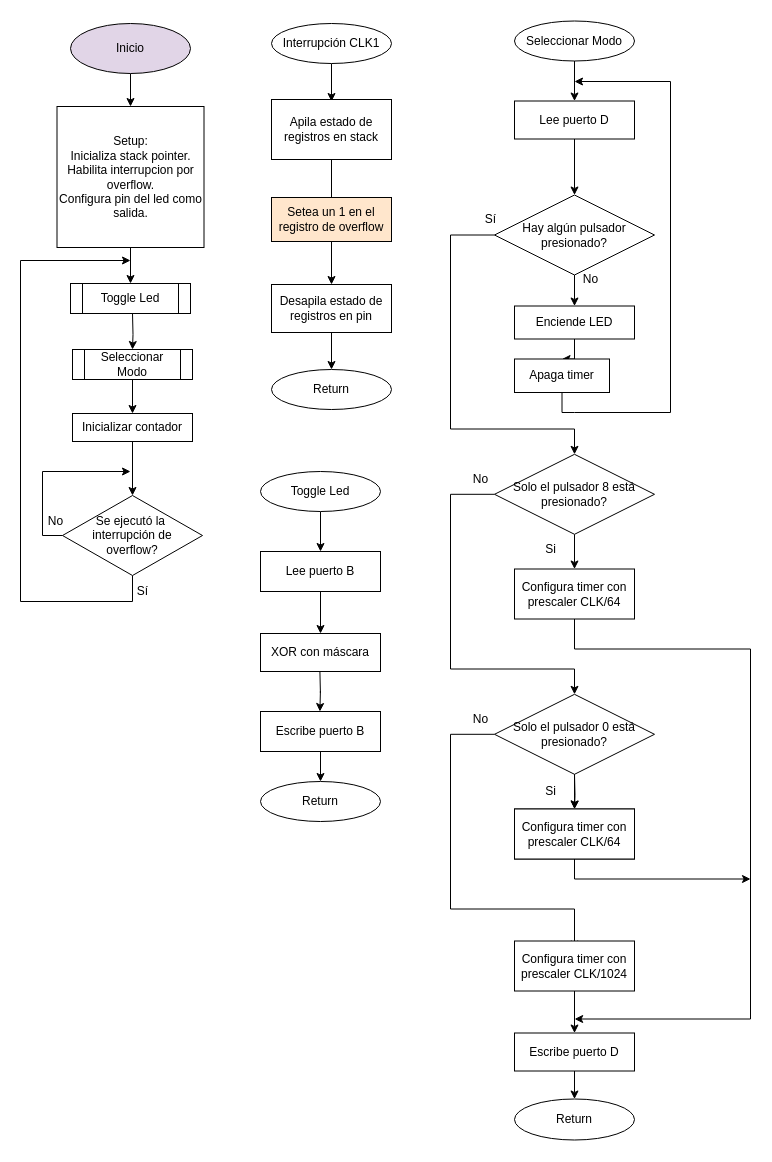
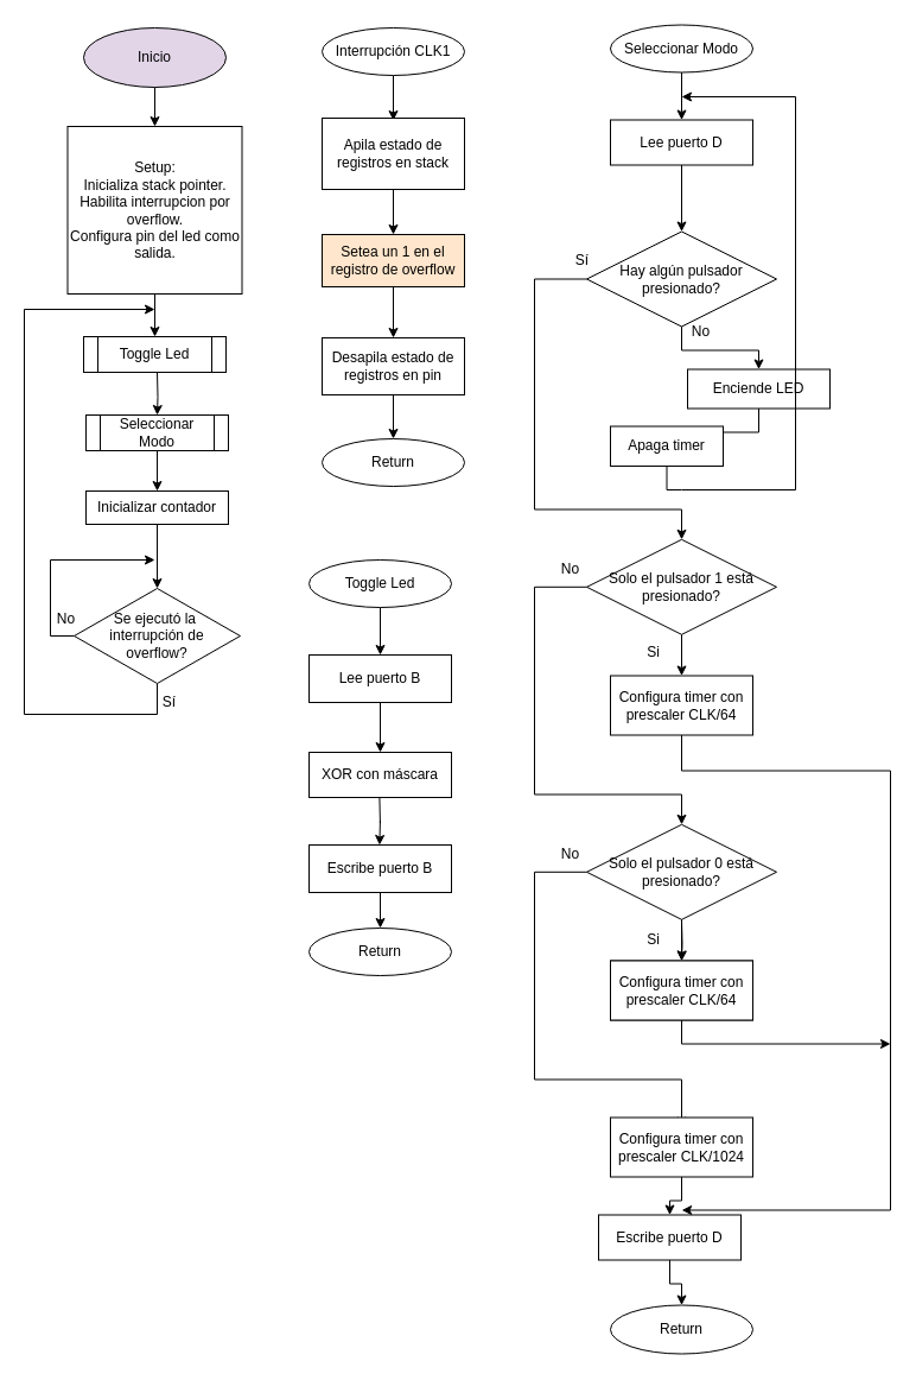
  <mxCell id="0" />
  <mxCell id="1" parent="0" />
  <mxCell id="2" value="" style="edgeStyle=orthogonalEdgeStyle;rounded=0;orthogonalLoop=1;jettySize=auto;html=1;entryX=0.5;entryY=0;entryDx=0;entryDy=0;" parent="1" source="3" target="4" edge="1"><mxGeometry relative="1" as="geometry"><mxPoint x="130" y="163" as="targetPoint" /></mxGeometry></mxCell>
  <mxCell id="3" value="Inicio" style="ellipse;whiteSpace=wrap;html=1;fillColor=#e1d5e7;" parent="1" vertex="1"><mxGeometry x="70" y="23" width="120" height="50" as="geometry" /></mxCell>
  <mxCell id="4" value="Setup:&lt;br&gt;Inicializa stack pointer.&lt;br&gt;Habilita interrupcion por overflow.&lt;br&gt;Configura pin del led como salida." style="whiteSpace=wrap;html=1;" parent="1" vertex="1"><mxGeometry x="56.5" y="106" width="147" height="141" as="geometry" /></mxCell>
  <mxCell id="5" value="" style="edgeStyle=orthogonalEdgeStyle;rounded=0;orthogonalLoop=1;jettySize=auto;html=1;" parent="1" edge="1"><mxGeometry relative="1" as="geometry"><mxPoint x="132" y="353" as="sourcePoint" /><mxPoint x="132" y="413" as="targetPoint" /></mxGeometry></mxCell>
  <mxCell id="6" value="" style="edgeStyle=orthogonalEdgeStyle;rounded=0;orthogonalLoop=1;jettySize=auto;html=1;" parent="1" source="7" target="9" edge="1"><mxGeometry relative="1" as="geometry" /></mxCell>
  <mxCell id="7" value="Toggle Led" style="ellipse;whiteSpace=wrap;html=1;" parent="1" vertex="1"><mxGeometry x="260" y="471" width="120" height="40" as="geometry" /></mxCell>
  <mxCell id="8" value="" style="edgeStyle=orthogonalEdgeStyle;rounded=0;orthogonalLoop=1;jettySize=auto;html=1;" parent="1" source="9" target="34" edge="1"><mxGeometry relative="1" as="geometry" /></mxCell>
  <mxCell id="9" value="Lee puerto B" style="whiteSpace=wrap;html=1;" parent="1" vertex="1"><mxGeometry x="260" y="551" width="120" height="40" as="geometry" /></mxCell>
  <mxCell id="10" value="" style="edgeStyle=orthogonalEdgeStyle;rounded=0;orthogonalLoop=1;jettySize=auto;html=1;" parent="1" edge="1"><mxGeometry relative="1" as="geometry"><mxPoint x="319.41" y="671" as="sourcePoint" /><mxPoint x="319.41" y="711" as="targetPoint" /></mxGeometry></mxCell>
  <mxCell id="11" value="" style="edgeStyle=orthogonalEdgeStyle;rounded=0;orthogonalLoop=1;jettySize=auto;html=1;" parent="1" source="12" target="13" edge="1"><mxGeometry relative="1" as="geometry" /></mxCell>
  <mxCell id="12" value="Escribe puerto B" style="whiteSpace=wrap;html=1;" parent="1" vertex="1"><mxGeometry x="260" y="711" width="120" height="40" as="geometry" /></mxCell>
  <mxCell id="13" value="Return" style="ellipse;whiteSpace=wrap;html=1;" parent="1" vertex="1"><mxGeometry x="260" y="781" width="120" height="40" as="geometry" /></mxCell>
  <mxCell id="14" value="" style="edgeStyle=orthogonalEdgeStyle;rounded=0;orthogonalLoop=1;jettySize=auto;html=1;" parent="1" source="4" target="15" edge="1"><mxGeometry relative="1" as="geometry"><mxPoint x="130" y="251" as="sourcePoint" /></mxGeometry></mxCell>
  <mxCell id="15" value="Toggle Led" style="shape=process;whiteSpace=wrap;html=1;backgroundOutline=1;" parent="1" vertex="1"><mxGeometry x="70" y="283" width="120" height="30" as="geometry" /></mxCell>
  <mxCell id="16" value="" style="edgeStyle=orthogonalEdgeStyle;rounded=0;orthogonalLoop=1;jettySize=auto;html=1;" parent="1" target="17" edge="1"><mxGeometry relative="1" as="geometry"><mxPoint x="132" y="313" as="sourcePoint" /></mxGeometry></mxCell>
  <mxCell id="17" value="Seleccionar Modo" style="shape=process;whiteSpace=wrap;html=1;backgroundOutline=1;" parent="1" vertex="1"><mxGeometry x="72" y="349" width="120" height="30" as="geometry" /></mxCell>
  <mxCell id="18" value="" style="edgeStyle=orthogonalEdgeStyle;rounded=0;orthogonalLoop=1;jettySize=auto;html=1;" parent="1" source="19" target="22" edge="1"><mxGeometry relative="1" as="geometry" /></mxCell>
  <mxCell id="19" value="Inicializar contador" style="whiteSpace=wrap;html=1;" parent="1" vertex="1"><mxGeometry x="72" y="413" width="120" height="28" as="geometry" /></mxCell>
  <mxCell id="20" style="edgeStyle=orthogonalEdgeStyle;rounded=0;orthogonalLoop=1;jettySize=auto;html=1;exitX=0;exitY=0.5;exitDx=0;exitDy=0;" parent="1" source="22" edge="1"><mxGeometry relative="1" as="geometry"><mxPoint x="130" y="471" as="targetPoint" /><Array as="points"><mxPoint x="42" y="535" /><mxPoint x="42" y="471" /></Array></mxGeometry></mxCell>
  <mxCell id="21" style="edgeStyle=orthogonalEdgeStyle;rounded=0;orthogonalLoop=1;jettySize=auto;html=1;" parent="1" source="22" edge="1"><mxGeometry relative="1" as="geometry"><mxPoint x="130" y="260" as="targetPoint" /><Array as="points"><mxPoint x="132" y="601" /><mxPoint x="20" y="601" /><mxPoint x="20" y="260" /></Array></mxGeometry></mxCell>
  <mxCell id="22" value="Se ejecutó la&amp;nbsp;&lt;br&gt;interrupción de&lt;br&gt;overflow?" style="rhombus;whiteSpace=wrap;html=1;" parent="1" vertex="1"><mxGeometry x="62" y="495" width="140" height="80" as="geometry" /></mxCell>
  <mxCell id="23" value="No" style="text;html=1;align=center;verticalAlign=middle;resizable=0;points=[];autosize=1;" parent="1" vertex="1"><mxGeometry x="40" y="511" width="30" height="20" as="geometry" /></mxCell>
  <mxCell id="24" value="Sí" style="text;html=1;align=center;verticalAlign=middle;resizable=0;points=[];autosize=1;" parent="1" vertex="1"><mxGeometry x="127" y="581" width="30" height="20" as="geometry" /></mxCell>
  <mxCell id="25" style="edgeStyle=orthogonalEdgeStyle;rounded=0;orthogonalLoop=1;jettySize=auto;html=1;exitX=0.5;exitY=1;exitDx=0;exitDy=0;" parent="1" source="26" edge="1"><mxGeometry relative="1" as="geometry"><mxPoint x="331" y="101" as="targetPoint" /></mxGeometry></mxCell>
  <mxCell id="26" value="Interrupción CLK1" style="ellipse;whiteSpace=wrap;html=1;" parent="1" vertex="1"><mxGeometry x="271" y="23" width="120" height="40" as="geometry" /></mxCell>
- <mxCell id="27" value="" style="edgeStyle=orthogonalEdgeStyle;rounded=0;orthogonalLoop=1;jettySize=auto;html=1;endArrow=none;" parent="1" source="28" target="30" edge="1"><mxGeometry relative="1" as="geometry" /></mxCell>
+ <mxCell id="27" value="" style="edgeStyle=orthogonalEdgeStyle;rounded=0;orthogonalLoop=1;jettySize=auto;html=1;" parent="1" source="28" target="30" edge="1"><mxGeometry relative="1" as="geometry" /></mxCell>
  <mxCell id="28" value="Apila estado de registros en stack" style="rounded=0;whiteSpace=wrap;html=1;" parent="1" vertex="1"><mxGeometry x="271" y="99" width="120" height="60" as="geometry" /></mxCell>
  <mxCell id="29" value="" style="edgeStyle=orthogonalEdgeStyle;rounded=0;orthogonalLoop=1;jettySize=auto;html=1;" parent="1" source="30" target="32" edge="1"><mxGeometry relative="1" as="geometry" /></mxCell>
  <mxCell id="30" value="Setea un 1 en el registro de overflow" style="whiteSpace=wrap;html=1;rounded=0;fillColor=#ffe6cc;" parent="1" vertex="1"><mxGeometry x="271" y="197" width="120" height="44" as="geometry" /></mxCell>
  <mxCell id="31" value="" style="edgeStyle=orthogonalEdgeStyle;rounded=0;orthogonalLoop=1;jettySize=auto;html=1;" parent="1" source="32" target="33" edge="1"><mxGeometry relative="1" as="geometry" /></mxCell>
  <mxCell id="32" value="Desapila estado de registros en pin" style="whiteSpace=wrap;html=1;rounded=0;" parent="1" vertex="1"><mxGeometry x="271" y="284" width="120" height="48" as="geometry" /></mxCell>
  <mxCell id="33" value="Return" style="ellipse;whiteSpace=wrap;html=1;rounded=0;" parent="1" vertex="1"><mxGeometry x="271" y="369" width="120" height="40" as="geometry" /></mxCell>
  <mxCell id="34" value="XOR con máscara" style="whiteSpace=wrap;html=1;" parent="1" vertex="1"><mxGeometry x="260" y="633" width="120" height="38" as="geometry" /></mxCell>
  <mxCell id="35" value="" style="edgeStyle=orthogonalEdgeStyle;rounded=0;orthogonalLoop=1;jettySize=auto;html=1;" parent="1" source="36" target="38" edge="1"><mxGeometry relative="1" as="geometry" /></mxCell>
  <mxCell id="36" value="Seleccionar Modo" style="ellipse;whiteSpace=wrap;html=1;" parent="1" vertex="1"><mxGeometry x="514" y="20.5" width="120" height="40" as="geometry" /></mxCell>
  <mxCell id="37" value="" style="edgeStyle=orthogonalEdgeStyle;rounded=0;orthogonalLoop=1;jettySize=auto;html=1;" parent="1" source="38" target="41" edge="1"><mxGeometry relative="1" as="geometry" /></mxCell>
  <mxCell id="38" value="Lee puerto D" style="whiteSpace=wrap;html=1;" parent="1" vertex="1"><mxGeometry x="514" y="100.5" width="120" height="38" as="geometry" /></mxCell>
  <mxCell id="39" value="" style="edgeStyle=orthogonalEdgeStyle;rounded=0;orthogonalLoop=1;jettySize=auto;html=1;entryX=0.5;entryY=0;entryDx=0;entryDy=0;" parent="1" source="41" target="50" edge="1"><mxGeometry relative="1" as="geometry"><mxPoint x="460" y="488.5" as="targetPoint" /><Array as="points"><mxPoint x="450" y="234.5" /><mxPoint x="450" y="428.5" /><mxPoint x="574" y="428.5" /></Array></mxGeometry></mxCell>
  <mxCell id="40" value="" style="edgeStyle=orthogonalEdgeStyle;rounded=0;orthogonalLoop=1;jettySize=auto;html=1;" parent="1" source="41" target="43" edge="1"><mxGeometry relative="1" as="geometry" /></mxCell>
  <mxCell id="41" value="Hay algún pulsador presionado?" style="rhombus;whiteSpace=wrap;html=1;" parent="1" vertex="1"><mxGeometry x="494" y="194.5" width="160" height="80" as="geometry" /></mxCell>
  <mxCell id="42" value="" style="edgeStyle=orthogonalEdgeStyle;rounded=0;orthogonalLoop=1;jettySize=auto;html=1;" parent="1" source="43" target="45" edge="1"><mxGeometry relative="1" as="geometry" /></mxCell>
- <mxCell id="43" value="Enciende LED" style="whiteSpace=wrap;html=1;" parent="1" vertex="1"><mxGeometry x="514" y="305.5" width="120" height="33" as="geometry" /></mxCell>
+ <mxCell id="43" value="Enciende LED" style="whiteSpace=wrap;html=1;" parent="1" vertex="1"><mxGeometry x="579" y="310.5" width="120" height="33" as="geometry" /></mxCell>
  <mxCell id="44" style="edgeStyle=orthogonalEdgeStyle;rounded=0;orthogonalLoop=1;jettySize=auto;html=1;exitX=0.5;exitY=1;exitDx=0;exitDy=0;" parent="1" source="45" edge="1"><mxGeometry relative="1" as="geometry"><mxPoint x="574" y="81" as="targetPoint" /><Array as="points"><mxPoint x="574" y="412" /><mxPoint x="670" y="412" /><mxPoint x="670" y="81" /><mxPoint x="574" y="81" /></Array></mxGeometry></mxCell>
  <mxCell id="45" value="Apaga&amp;nbsp;timer" style="whiteSpace=wrap;html=1;" parent="1" vertex="1"><mxGeometry x="514" y="358.5" width="95" height="33.5" as="geometry" /></mxCell>
  <mxCell id="46" value="No" style="text;html=1;align=center;verticalAlign=middle;resizable=0;points=[];autosize=1;" parent="1" vertex="1"><mxGeometry x="575" y="268.5" width="30" height="20" as="geometry" /></mxCell>
  <mxCell id="47" value="Sí" style="text;html=1;align=center;verticalAlign=middle;resizable=0;points=[];autosize=1;" parent="1" vertex="1"><mxGeometry x="475" y="208.5" width="30" height="20" as="geometry" /></mxCell>
  <mxCell id="48" value="" style="edgeStyle=orthogonalEdgeStyle;rounded=0;orthogonalLoop=1;jettySize=auto;html=1;" parent="1" source="50" target="52" edge="1"><mxGeometry relative="1" as="geometry" /></mxCell>
  <mxCell id="49" style="edgeStyle=orthogonalEdgeStyle;rounded=0;orthogonalLoop=1;jettySize=auto;html=1;exitX=0;exitY=0.5;exitDx=0;exitDy=0;entryX=0.5;entryY=0;entryDx=0;entryDy=0;" parent="1" source="50" target="55" edge="1"><mxGeometry relative="1" as="geometry"><mxPoint x="460" y="668.5" as="targetPoint" /><Array as="points"><mxPoint x="450" y="493.5" /><mxPoint x="450" y="668.5" /><mxPoint x="574" y="668.5" /></Array></mxGeometry></mxCell>
- <mxCell id="50" value="Solo el pulsador 8 está presionado?" style="rhombus;whiteSpace=wrap;html=1;" parent="1" vertex="1"><mxGeometry x="494" y="453.81" width="160" height="80" as="geometry" /></mxCell>
+ <mxCell id="50" value="Solo el pulsador 1 está presionado?" style="rhombus;whiteSpace=wrap;html=1;" parent="1" vertex="1"><mxGeometry x="494" y="453.81" width="160" height="80" as="geometry" /></mxCell>
  <mxCell id="51" style="edgeStyle=orthogonalEdgeStyle;rounded=0;orthogonalLoop=1;jettySize=auto;html=1;exitX=0.5;exitY=1;exitDx=0;exitDy=0;" parent="1" source="52" edge="1"><mxGeometry relative="1" as="geometry"><mxPoint x="574.118" y="1018.5" as="targetPoint" /><Array as="points"><mxPoint x="574" y="648.5" /><mxPoint x="750" y="648.5" /><mxPoint x="750" y="1018.5" /></Array></mxGeometry></mxCell>
  <mxCell id="52" value="Configura timer con prescaler CLK/64" style="whiteSpace=wrap;html=1;" parent="1" vertex="1"><mxGeometry x="514" y="568.5" width="120" height="50" as="geometry" /></mxCell>
  <mxCell id="53" value="" style="edgeStyle=orthogonalEdgeStyle;rounded=0;orthogonalLoop=1;jettySize=auto;html=1;" parent="1" source="55" target="56" edge="1"><mxGeometry relative="1" as="geometry" /></mxCell>
  <mxCell id="54" style="edgeStyle=orthogonalEdgeStyle;rounded=0;orthogonalLoop=1;jettySize=auto;html=1;exitX=0;exitY=0.5;exitDx=0;exitDy=0;" parent="1" source="55" edge="1"><mxGeometry relative="1" as="geometry"><mxPoint x="574" y="948.5" as="targetPoint" /><Array as="points"><mxPoint x="450" y="733.5" /><mxPoint x="450" y="908.5" /><mxPoint x="574" y="908.5" /></Array></mxGeometry></mxCell>
  <mxCell id="55" value="Solo el pulsador 0 está presionado?" style="rhombus;whiteSpace=wrap;html=1;" parent="1" vertex="1"><mxGeometry x="494" y="693.81" width="160" height="80" as="geometry" /></mxCell>
  <mxCell id="56" value="Configura timer con prescaler CLK/256" style="whiteSpace=wrap;html=1;" parent="1" vertex="1"><mxGeometry x="514" y="808.5" width="120" height="50" as="geometry" /></mxCell>
  <mxCell id="57" value="" style="edgeStyle=orthogonalEdgeStyle;rounded=0;orthogonalLoop=1;jettySize=auto;html=1;" parent="1" target="59" edge="1"><mxGeometry relative="1" as="geometry"><mxPoint x="574" y="773.81" as="sourcePoint" /></mxGeometry></mxCell>
  <mxCell id="58" style="edgeStyle=orthogonalEdgeStyle;rounded=0;orthogonalLoop=1;jettySize=auto;html=1;exitX=0.5;exitY=1;exitDx=0;exitDy=0;" parent="1" source="59" edge="1"><mxGeometry relative="1" as="geometry"><mxPoint x="750" y="878.5" as="targetPoint" /><Array as="points"><mxPoint x="574" y="878.5" /></Array></mxGeometry></mxCell>
  <mxCell id="59" value="Configura timer con prescaler CLK/64" style="whiteSpace=wrap;html=1;" parent="1" vertex="1"><mxGeometry x="514" y="808.5" width="120" height="50" as="geometry" /></mxCell>
  <mxCell id="60" value="" style="edgeStyle=orthogonalEdgeStyle;rounded=0;orthogonalLoop=1;jettySize=auto;html=1;" parent="1" source="61" target="63" edge="1"><mxGeometry relative="1" as="geometry" /></mxCell>
  <mxCell id="61" value="Configura timer con prescaler CLK/1024" style="whiteSpace=wrap;html=1;" parent="1" vertex="1"><mxGeometry x="514" y="940.5" width="120" height="50" as="geometry" /></mxCell>
  <mxCell id="62" value="" style="edgeStyle=orthogonalEdgeStyle;rounded=0;orthogonalLoop=1;jettySize=auto;html=1;" parent="1" source="63" target="64" edge="1"><mxGeometry relative="1" as="geometry" /></mxCell>
- <mxCell id="63" value="Escribe puerto D" style="whiteSpace=wrap;html=1;" parent="1" vertex="1"><mxGeometry x="514" y="1032.5" width="120" height="38" as="geometry" /></mxCell>
+ <mxCell id="63" value="Escribe puerto D" style="whiteSpace=wrap;html=1;" parent="1" vertex="1"><mxGeometry x="504" y="1022.5" width="120" height="38" as="geometry" /></mxCell>
  <mxCell id="64" value="Return" style="ellipse;whiteSpace=wrap;html=1;" parent="1" vertex="1"><mxGeometry x="514" y="1098.5" width="120" height="41" as="geometry" /></mxCell>
  <mxCell id="65" value="No" style="text;html=1;align=center;verticalAlign=middle;resizable=0;points=[];autosize=1;" parent="1" vertex="1"><mxGeometry x="465" y="468.5" width="30" height="20" as="geometry" /></mxCell>
  <mxCell id="66" value="Si" style="text;html=1;align=center;verticalAlign=middle;resizable=0;points=[];autosize=1;" parent="1" vertex="1"><mxGeometry x="535" y="538.5" width="30" height="20" as="geometry" /></mxCell>
  <mxCell id="67" value="No" style="text;html=1;align=center;verticalAlign=middle;resizable=0;points=[];autosize=1;" parent="1" vertex="1"><mxGeometry x="465" y="708.5" width="30" height="20" as="geometry" /></mxCell>
  <mxCell id="68" value="Si" style="text;html=1;align=center;verticalAlign=middle;resizable=0;points=[];autosize=1;" parent="1" vertex="1"><mxGeometry x="535" y="780.5" width="30" height="20" as="geometry" /></mxCell>
